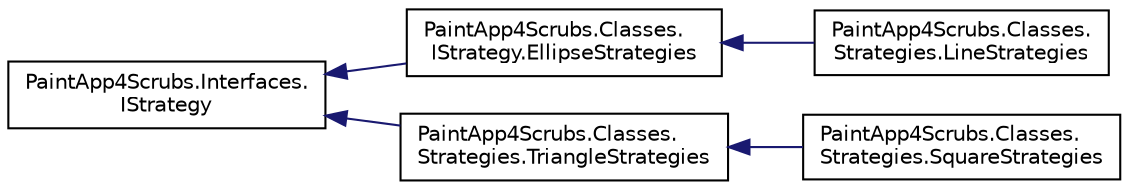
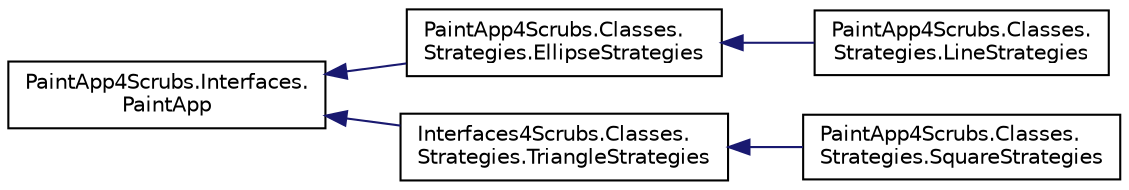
  digraph {
    rankdir=LR
    node [color=black fillcolor=white fontname=Helvetica fontsize=10 shape=record style=filled]
    edge [color=midnightblue dir=back fontname=Helvetica fontsize=10 labelfontname=Helvetica labelfontsize=10 style=solid]
-   n1 [height=0.2 label="PaintApp4Scrubs.Interfaces.\lIStrategy" width=0.4]
-   n2 [height=0.2 label="PaintApp4Scrubs.Classes.\lIStrategy.EllipseStrategies" width=0.4]
-   n3 [height=0.2 label="PaintApp4Scrubs.Classes.\lStrategies.TriangleStrategies" width=0.4]
+   n1 [height=0.2 label="PaintApp4Scrubs.Interfaces.\lPaintApp" width=0.4]
+   n2 [height=0.2 label="PaintApp4Scrubs.Classes.\lStrategies.EllipseStrategies" width=0.4]
+   n3 [height=0.2 label="Interfaces4Scrubs.Classes.\lStrategies.TriangleStrategies" width=0.4]
    n4 [height=0.2 label="PaintApp4Scrubs.Classes.\lStrategies.LineStrategies" width=0.4]
    n5 [height=0.2 label="PaintApp4Scrubs.Classes.\lStrategies.SquareStrategies" width=0.4]
    n1 -> n2
    n1 -> n3
    n2 -> n4
    n3 -> n5
  }
